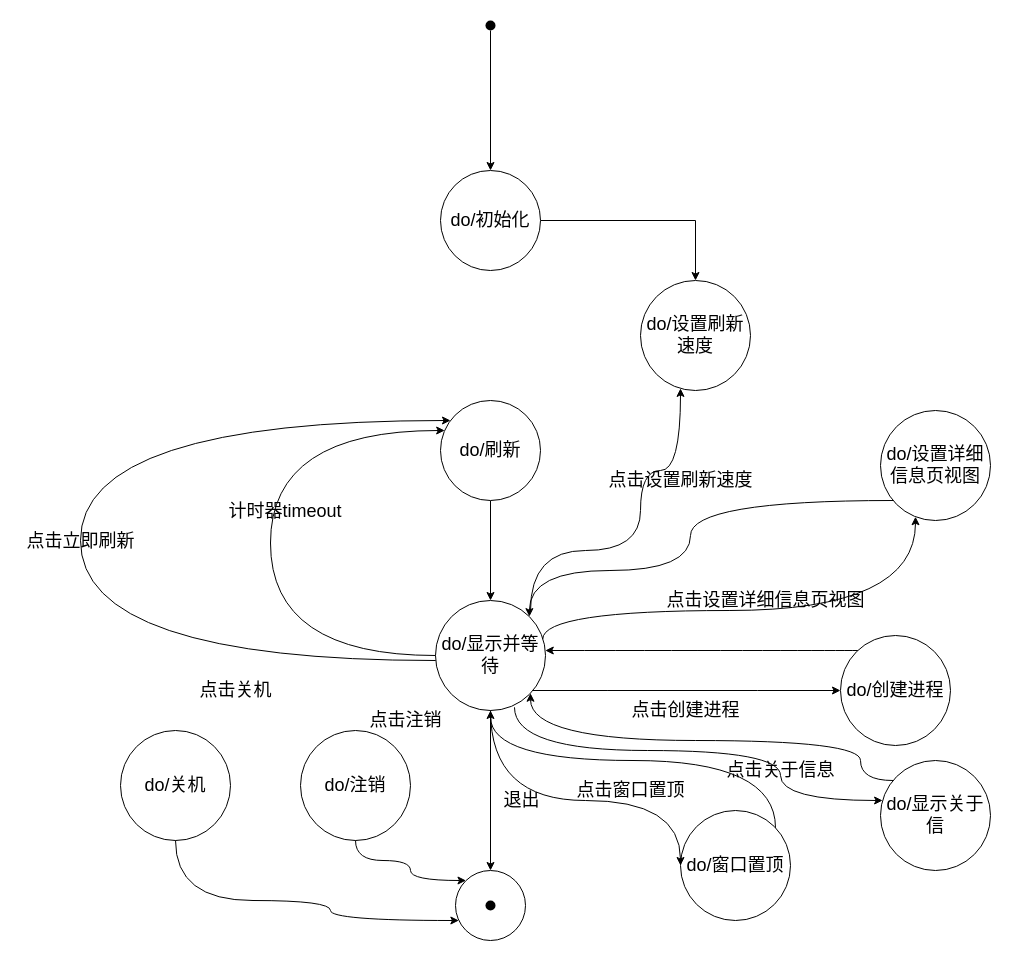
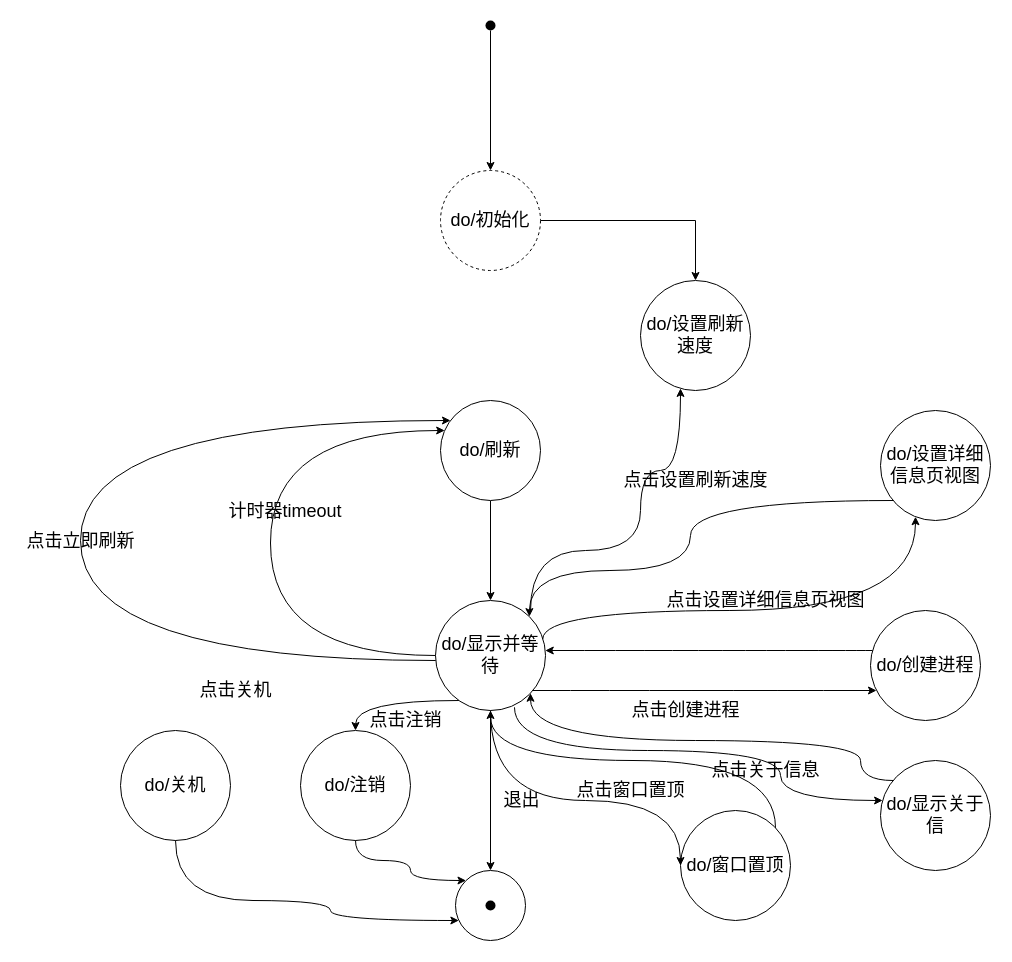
  <mxCell id="0" />
  <mxCell id="1" parent="0" />
  <mxCell id="2" style="edgeStyle=orthogonalEdgeStyle;rounded=0;orthogonalLoop=1;jettySize=auto;html=1;" edge="1" parent="1" source="3" target="5"><mxGeometry relative="1" as="geometry" /></mxCell>
  <mxCell id="3" value="" style="shape=ellipse;fillColor=#000000;strokeColor=none;html=1;sketch=0;" vertex="1" parent="1"><mxGeometry x="485" y="20" width="10" height="10" as="geometry" /></mxCell>
  <mxCell id="4" style="edgeStyle=orthogonalEdgeStyle;rounded=0;orthogonalLoop=1;jettySize=auto;html=1;" edge="1" parent="1" source="5" target="33"><mxGeometry relative="1" as="geometry" /></mxCell>
- <mxCell id="5" value="&lt;font style=&quot;font-size: 18px&quot;&gt;do/初始化&lt;/font&gt;" style="ellipse;whiteSpace=wrap;html=1;aspect=fixed;" vertex="1" parent="1"><mxGeometry x="440" y="170" width="100" height="100" as="geometry" /></mxCell>
+ <mxCell id="5" value="&lt;font style=&quot;font-size: 18px&quot;&gt;do/初始化&lt;/font&gt;" style="ellipse;whiteSpace=wrap;html=1;aspect=fixed;dashed=1;" vertex="1" parent="1"><mxGeometry x="440" y="170" width="100" height="100" as="geometry" /></mxCell>
  <mxCell id="6" style="edgeStyle=orthogonalEdgeStyle;rounded=0;orthogonalLoop=1;jettySize=auto;html=1;" edge="1" parent="1" source="7" target="9"><mxGeometry relative="1" as="geometry" /></mxCell>
  <mxCell id="7" value="&lt;font style=&quot;font-size: 18px&quot;&gt;do/刷新&lt;/font&gt;" style="ellipse;whiteSpace=wrap;html=1;aspect=fixed;" vertex="1" parent="1"><mxGeometry x="440" y="400" width="100" height="100" as="geometry" /></mxCell>
  <mxCell id="8" style="edgeStyle=orthogonalEdgeStyle;rounded=0;orthogonalLoop=1;jettySize=auto;html=1;" edge="1" parent="1" source="9" target="10"><mxGeometry relative="1" as="geometry" /></mxCell>
  <mxCell id="9" value="&lt;font style=&quot;font-size: 18px&quot;&gt;do/显示并等待&lt;/font&gt;" style="ellipse;whiteSpace=wrap;html=1;aspect=fixed;" vertex="1" parent="1"><mxGeometry x="435" y="600" width="110" height="110" as="geometry" /></mxCell>
  <mxCell id="10" value="" style="ellipse;whiteSpace=wrap;html=1;aspect=fixed;" vertex="1" parent="1"><mxGeometry x="455" y="870" width="70" height="70" as="geometry" /></mxCell>
  <mxCell id="11" value="" style="shape=ellipse;fillColor=#000000;strokeColor=none;html=1;sketch=0;" vertex="1" parent="1"><mxGeometry x="485" y="900" width="10" height="10" as="geometry" /></mxCell>
  <mxCell id="12" value="&lt;font style=&quot;font-size: 18px&quot;&gt;退出&lt;/font&gt;" style="text;html=1;strokeColor=none;fillColor=none;align=center;verticalAlign=middle;whiteSpace=wrap;rounded=0;" vertex="1" parent="1"><mxGeometry x="480" y="780" width="83" height="40" as="geometry" /></mxCell>
- <mxCell id="13" value="&lt;font style=&quot;font-size: 18px&quot;&gt;do/创建进程&lt;/font&gt;" style="ellipse;whiteSpace=wrap;html=1;aspect=fixed;" vertex="1" parent="1"><mxGeometry x="840" y="635" width="110" height="110" as="geometry" /></mxCell>
+ <mxCell id="13" value="&lt;font style=&quot;font-size: 18px&quot;&gt;do/创建进程&lt;/font&gt;" style="ellipse;whiteSpace=wrap;html=1;aspect=fixed;" vertex="1" parent="1"><mxGeometry x="870" y="610" width="110" height="110" as="geometry" /></mxCell>
  <mxCell id="14" value="" style="curved=1;endArrow=classic;html=1;rounded=0;edgeStyle=orthogonalEdgeStyle;" edge="1" parent="1" source="9" target="7"><mxGeometry width="50" height="50" relative="1" as="geometry"><mxPoint x="310" y="430" as="sourcePoint" /><mxPoint x="360" y="380" as="targetPoint" /><Array as="points"><mxPoint x="270" y="655" /><mxPoint x="270" y="430" /></Array></mxGeometry></mxCell>
  <mxCell id="15" value="&lt;font style=&quot;font-size: 18px&quot;&gt;计时器timeout&lt;/font&gt;" style="text;html=1;strokeColor=none;fillColor=none;align=center;verticalAlign=middle;whiteSpace=wrap;rounded=0;" vertex="1" parent="1"><mxGeometry x="220" y="470" width="130" height="81" as="geometry" /></mxCell>
  <mxCell id="16" value="" style="curved=1;endArrow=classic;html=1;rounded=0;edgeStyle=orthogonalEdgeStyle;" edge="1" parent="1" source="9" target="13"><mxGeometry width="50" height="50" relative="1" as="geometry"><mxPoint x="700" y="730" as="sourcePoint" /><mxPoint x="750" y="680" as="targetPoint" /><Array as="points"><mxPoint x="680" y="690" /><mxPoint x="680" y="690" /></Array></mxGeometry></mxCell>
  <mxCell id="17" value="" style="curved=1;endArrow=classic;html=1;rounded=0;edgeStyle=orthogonalEdgeStyle;" edge="1" parent="1" source="13" target="9"><mxGeometry width="50" height="50" relative="1" as="geometry"><mxPoint x="770" y="590" as="sourcePoint" /><mxPoint x="820" y="540" as="targetPoint" /><Array as="points"><mxPoint x="820" y="650" /><mxPoint x="820" y="650" /></Array></mxGeometry></mxCell>
  <mxCell id="18" value="&lt;font style=&quot;font-size: 18px&quot;&gt;点击创建进程&lt;/font&gt;" style="text;html=1;align=center;verticalAlign=middle;resizable=0;points=[];autosize=1;strokeColor=none;fillColor=none;" vertex="1" parent="1"><mxGeometry x="625" y="700" width="120" height="20" as="geometry" /></mxCell>
  <mxCell id="19" value="&lt;font style=&quot;font-size: 18px&quot;&gt;do/设置详细信息页视图&lt;/font&gt;" style="ellipse;whiteSpace=wrap;html=1;aspect=fixed;" vertex="1" parent="1"><mxGeometry x="880" y="410" width="110" height="110" as="geometry" /></mxCell>
  <mxCell id="20" value="" style="curved=1;endArrow=classic;html=1;rounded=0;edgeStyle=orthogonalEdgeStyle;exitX=0.975;exitY=0.351;exitDx=0;exitDy=0;exitPerimeter=0;" edge="1" parent="1" source="9" target="19"><mxGeometry width="50" height="50" relative="1" as="geometry"><mxPoint x="700" y="580" as="sourcePoint" /><mxPoint x="750" y="530" as="targetPoint" /><Array as="points"><mxPoint x="542" y="610" /><mxPoint x="915" y="610" /></Array></mxGeometry></mxCell>
  <mxCell id="21" value="&lt;font style=&quot;font-size: 18px&quot;&gt;点击设置详细信息页视图&lt;/font&gt;" style="text;html=1;align=center;verticalAlign=middle;resizable=0;points=[];autosize=1;strokeColor=none;fillColor=none;" vertex="1" parent="1"><mxGeometry x="660" y="590" width="210" height="20" as="geometry" /></mxCell>
  <mxCell id="22" value="" style="curved=1;endArrow=classic;html=1;rounded=0;edgeStyle=orthogonalEdgeStyle;entryX=1;entryY=0;entryDx=0;entryDy=0;" edge="1" parent="1" source="19" target="9"><mxGeometry width="50" height="50" relative="1" as="geometry"><mxPoint x="710" y="470" as="sourcePoint" /><mxPoint x="760" y="420" as="targetPoint" /><Array as="points"><mxPoint x="690" y="500" /><mxPoint x="690" y="570" /><mxPoint x="529" y="570" /></Array></mxGeometry></mxCell>
  <mxCell id="23" value="" style="curved=1;endArrow=classic;html=1;rounded=0;edgeStyle=orthogonalEdgeStyle;" edge="1" parent="1" source="9" target="7"><mxGeometry width="50" height="50" relative="1" as="geometry"><mxPoint x="210" y="720" as="sourcePoint" /><mxPoint x="260" y="670" as="targetPoint" /><Array as="points"><mxPoint x="80" y="660" /><mxPoint x="80" y="420" /></Array></mxGeometry></mxCell>
  <mxCell id="24" value="&lt;font style=&quot;font-size: 18px&quot;&gt;点击立即刷新&lt;/font&gt;" style="text;html=1;align=center;verticalAlign=middle;resizable=0;points=[];autosize=1;strokeColor=none;fillColor=none;" vertex="1" parent="1"><mxGeometry x="20" y="531" width="120" height="20" as="geometry" /></mxCell>
  <mxCell id="25" value="&lt;font style=&quot;font-size: 18px&quot;&gt;do/关机&lt;/font&gt;" style="ellipse;whiteSpace=wrap;html=1;aspect=fixed;" vertex="1" parent="1"><mxGeometry x="120" y="730" width="110" height="110" as="geometry" /></mxCell>
  <mxCell id="26" value="&lt;font style=&quot;font-size: 18px&quot;&gt;do/注销&lt;/font&gt;" style="ellipse;whiteSpace=wrap;html=1;aspect=fixed;" vertex="1" parent="1"><mxGeometry x="300" y="730" width="110" height="110" as="geometry" /></mxCell>
  <mxCell id="27" value="" style="curved=1;endArrow=classic;html=1;rounded=0;edgeStyle=orthogonalEdgeStyle;" edge="1" parent="1" source="25" target="10"><mxGeometry width="50" height="50" relative="1" as="geometry"><mxPoint x="290" y="900" as="sourcePoint" /><mxPoint x="340" y="850" as="targetPoint" /><Array as="points"><mxPoint x="175" y="900" /><mxPoint x="330" y="900" /><mxPoint x="330" y="920" /></Array></mxGeometry></mxCell>
  <mxCell id="28" value="" style="curved=1;endArrow=classic;html=1;rounded=0;edgeStyle=orthogonalEdgeStyle;" edge="1" parent="1" source="26" target="10"><mxGeometry width="50" height="50" relative="1" as="geometry"><mxPoint x="380" y="830" as="sourcePoint" /><mxPoint x="430" y="780" as="targetPoint" /><Array as="points"><mxPoint x="355" y="860" /><mxPoint x="410" y="860" /><mxPoint x="410" y="880" /></Array></mxGeometry></mxCell>
+ <mxCell id="29" value="" style="curved=1;endArrow=classic;html=1;rounded=0;edgeStyle=orthogonalEdgeStyle;" edge="1" parent="1" source="9" target="26"><mxGeometry width="50" height="50" relative="1" as="geometry"><mxPoint x="430" y="770" as="sourcePoint" /><mxPoint x="480" y="720" as="targetPoint" /><Array as="points"><mxPoint x="355" y="700" /></Array></mxGeometry></mxCell>
  <mxCell id="30" value="&lt;font style=&quot;font-size: 18px&quot;&gt;点击关机&lt;/font&gt;" style="text;html=1;align=center;verticalAlign=middle;resizable=0;points=[];autosize=1;strokeColor=none;fillColor=none;" vertex="1" parent="1"><mxGeometry x="190" y="680" width="90" height="20" as="geometry" /></mxCell>
  <mxCell id="31" value="&lt;font style=&quot;font-size: 18px&quot;&gt;点击注销&lt;/font&gt;" style="text;html=1;align=center;verticalAlign=middle;resizable=0;points=[];autosize=1;strokeColor=none;fillColor=none;" vertex="1" parent="1"><mxGeometry x="360" y="710" width="90" height="20" as="geometry" /></mxCell>
  <mxCell id="32" value="&lt;font style=&quot;font-size: 18px&quot;&gt;do/窗口置顶&lt;/font&gt;" style="ellipse;whiteSpace=wrap;html=1;aspect=fixed;" vertex="1" parent="1"><mxGeometry x="680" y="810" width="110" height="110" as="geometry" /></mxCell>
  <mxCell id="33" value="&lt;font style=&quot;font-size: 18px&quot;&gt;do/设置刷新速度&lt;/font&gt;" style="ellipse;whiteSpace=wrap;html=1;aspect=fixed;" vertex="1" parent="1"><mxGeometry x="640" y="280" width="110" height="110" as="geometry" /></mxCell>
  <mxCell id="34" value="" style="curved=1;endArrow=classic;html=1;rounded=0;edgeStyle=orthogonalEdgeStyle;" edge="1" parent="1" source="9" target="32"><mxGeometry width="50" height="50" relative="1" as="geometry"><mxPoint x="630" y="840" as="sourcePoint" /><mxPoint x="680" y="790" as="targetPoint" /><Array as="points"><mxPoint x="490" y="800" /><mxPoint x="680" y="800" /><mxPoint x="680" y="825" /></Array></mxGeometry></mxCell>
  <mxCell id="35" value="" style="curved=1;endArrow=classic;html=1;rounded=0;edgeStyle=orthogonalEdgeStyle;" edge="1" parent="1" source="32" target="9"><mxGeometry width="50" height="50" relative="1" as="geometry"><mxPoint x="670" y="780" as="sourcePoint" /><mxPoint x="720" y="730" as="targetPoint" /><Array as="points"><mxPoint x="775" y="760" /><mxPoint x="490" y="760" /></Array></mxGeometry></mxCell>
  <mxCell id="36" value="" style="curved=1;endArrow=classic;html=1;rounded=0;edgeStyle=orthogonalEdgeStyle;" edge="1" parent="1" target="33"><mxGeometry width="50" height="50" relative="1" as="geometry"><mxPoint x="530" y="610" as="sourcePoint" /><mxPoint x="690" y="460" as="targetPoint" /><Array as="points"><mxPoint x="530" y="550" /><mxPoint x="640" y="550" /><mxPoint x="640" y="470" /><mxPoint x="680" y="470" /></Array></mxGeometry></mxCell>
- <mxCell id="37" value="&lt;span style=&quot;font-size: 18px&quot;&gt;点击设置刷新速度&lt;/span&gt;" style="text;html=1;align=center;verticalAlign=middle;resizable=0;points=[];autosize=1;strokeColor=none;fillColor=none;" vertex="1" parent="1"><mxGeometry x="600" y="470" width="160" height="20" as="geometry" /></mxCell>
+ <mxCell id="37" value="&lt;span style=&quot;font-size: 18px&quot;&gt;点击设置刷新速度&lt;/span&gt;" style="text;html=1;align=center;verticalAlign=middle;resizable=0;points=[];autosize=1;strokeColor=none;fillColor=none;" vertex="1" parent="1"><mxGeometry x="615" y="470" width="160" height="20" as="geometry" /></mxCell>
  <mxCell id="38" value="&lt;span style=&quot;font-size: 18px&quot;&gt;点击窗口置顶&lt;/span&gt;" style="text;html=1;align=center;verticalAlign=middle;resizable=0;points=[];autosize=1;strokeColor=none;fillColor=none;" vertex="1" parent="1"><mxGeometry x="570" y="780" width="120" height="20" as="geometry" /></mxCell>
  <mxCell id="39" value="&lt;font style=&quot;font-size: 18px&quot;&gt;do/显示关于信&lt;br&gt;&lt;/font&gt;" style="ellipse;whiteSpace=wrap;html=1;aspect=fixed;" vertex="1" parent="1"><mxGeometry x="880" y="760" width="110" height="110" as="geometry" /></mxCell>
  <mxCell id="40" value="" style="curved=1;endArrow=classic;html=1;rounded=0;edgeStyle=orthogonalEdgeStyle;exitX=0.718;exitY=0.971;exitDx=0;exitDy=0;exitPerimeter=0;" edge="1" parent="1" source="9" target="39"><mxGeometry width="50" height="50" relative="1" as="geometry"><mxPoint x="730" y="770" as="sourcePoint" /><mxPoint x="780" y="720" as="targetPoint" /><Array as="points"><mxPoint x="514" y="750" /><mxPoint x="780" y="750" /><mxPoint x="780" y="800" /></Array></mxGeometry></mxCell>
  <mxCell id="41" value="" style="curved=1;endArrow=classic;html=1;rounded=0;edgeStyle=orthogonalEdgeStyle;" edge="1" parent="1" source="39" target="9"><mxGeometry width="50" height="50" relative="1" as="geometry"><mxPoint x="810" y="760" as="sourcePoint" /><mxPoint x="860" y="710" as="targetPoint" /><Array as="points"><mxPoint x="860" y="780" /><mxPoint x="860" y="740" /><mxPoint x="530" y="740" /></Array></mxGeometry></mxCell>
- <mxCell id="42" value="&lt;font style=&quot;font-size: 18px&quot;&gt;点击关于信息&lt;/font&gt;" style="text;html=1;align=center;verticalAlign=middle;resizable=0;points=[];autosize=1;strokeColor=none;fillColor=none;" vertex="1" parent="1"><mxGeometry x="720" y="760" width="120" height="20" as="geometry" /></mxCell>
+ <mxCell id="42" value="&lt;font style=&quot;font-size: 18px&quot;&gt;点击关于信息&lt;/font&gt;" style="text;html=1;align=center;verticalAlign=middle;resizable=0;points=[];autosize=1;strokeColor=none;fillColor=none;" vertex="1" parent="1"><mxGeometry x="705" y="760" width="120" height="20" as="geometry" /></mxCell>
